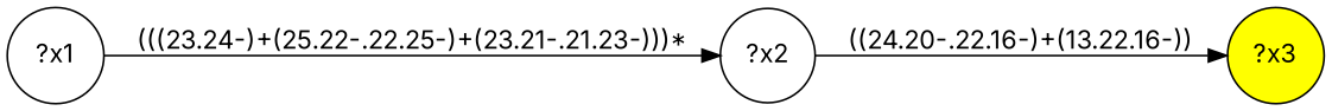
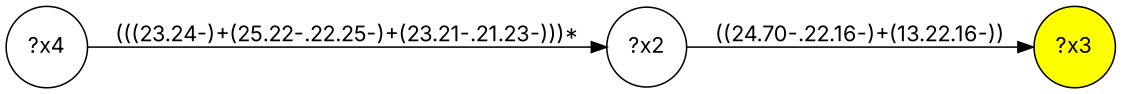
  digraph {
    fontname=Inter
    rankdir=LR
    node [fontname=Inter shape=circle]
    edge [fontname=Inter]
-   n1 [label="?x1"]
+   n1 [label="?x4"]
    n2 [label="?x2"]
    n3 [fillcolor=yellow label="?x3" style="filled,"]
    n1 -> n2 [label="(((23.24-)+(25.22-.22.25-)+(23.21-.21.23-)))*"]
-   n2 -> n3 [label="((24.20-.22.16-)+(13.22.16-))"]
+   n2 -> n3 [label="((24.70-.22.16-)+(13.22.16-))"]
  }
